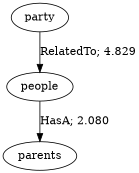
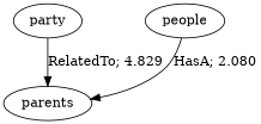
  digraph {
    edge [dir=forward]
    n1 [label=party]
    n2 [label=people]
    n3 [label=parents]
-   n1 -> n2 [label="RelatedTo; 4.829" weight=4.829]
+   n1 -> n3 [label="RelatedTo; 4.829" weight=4.829]
    n2 -> n3 [label="HasA; 2.080" weight=2.000]
  }
